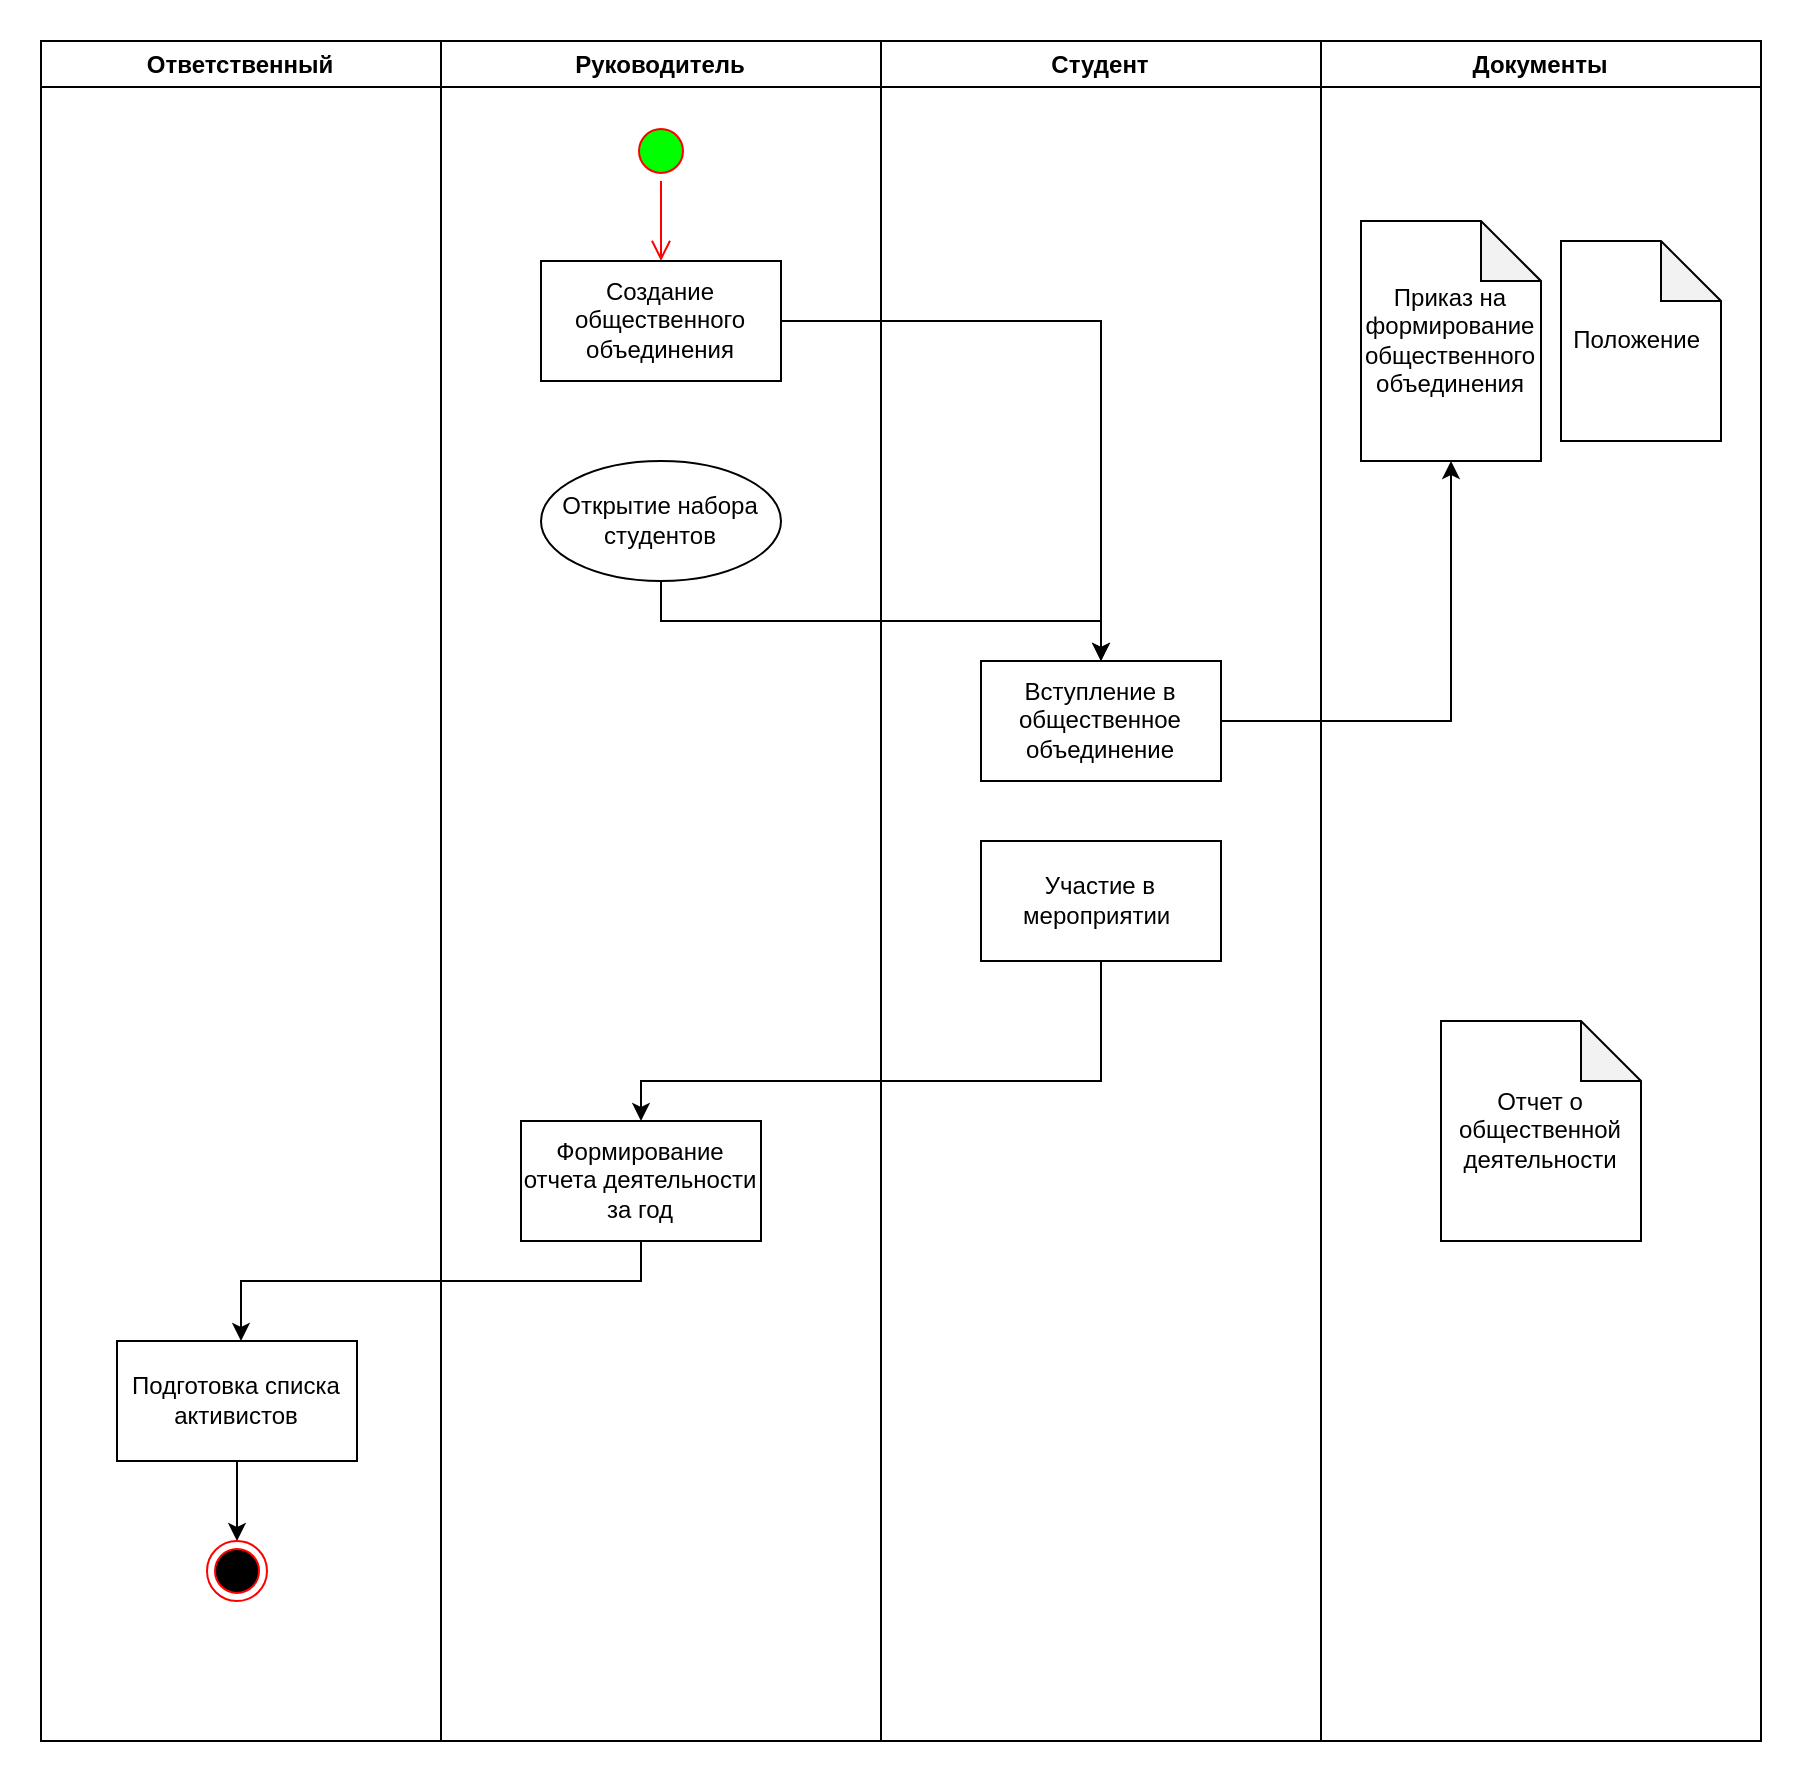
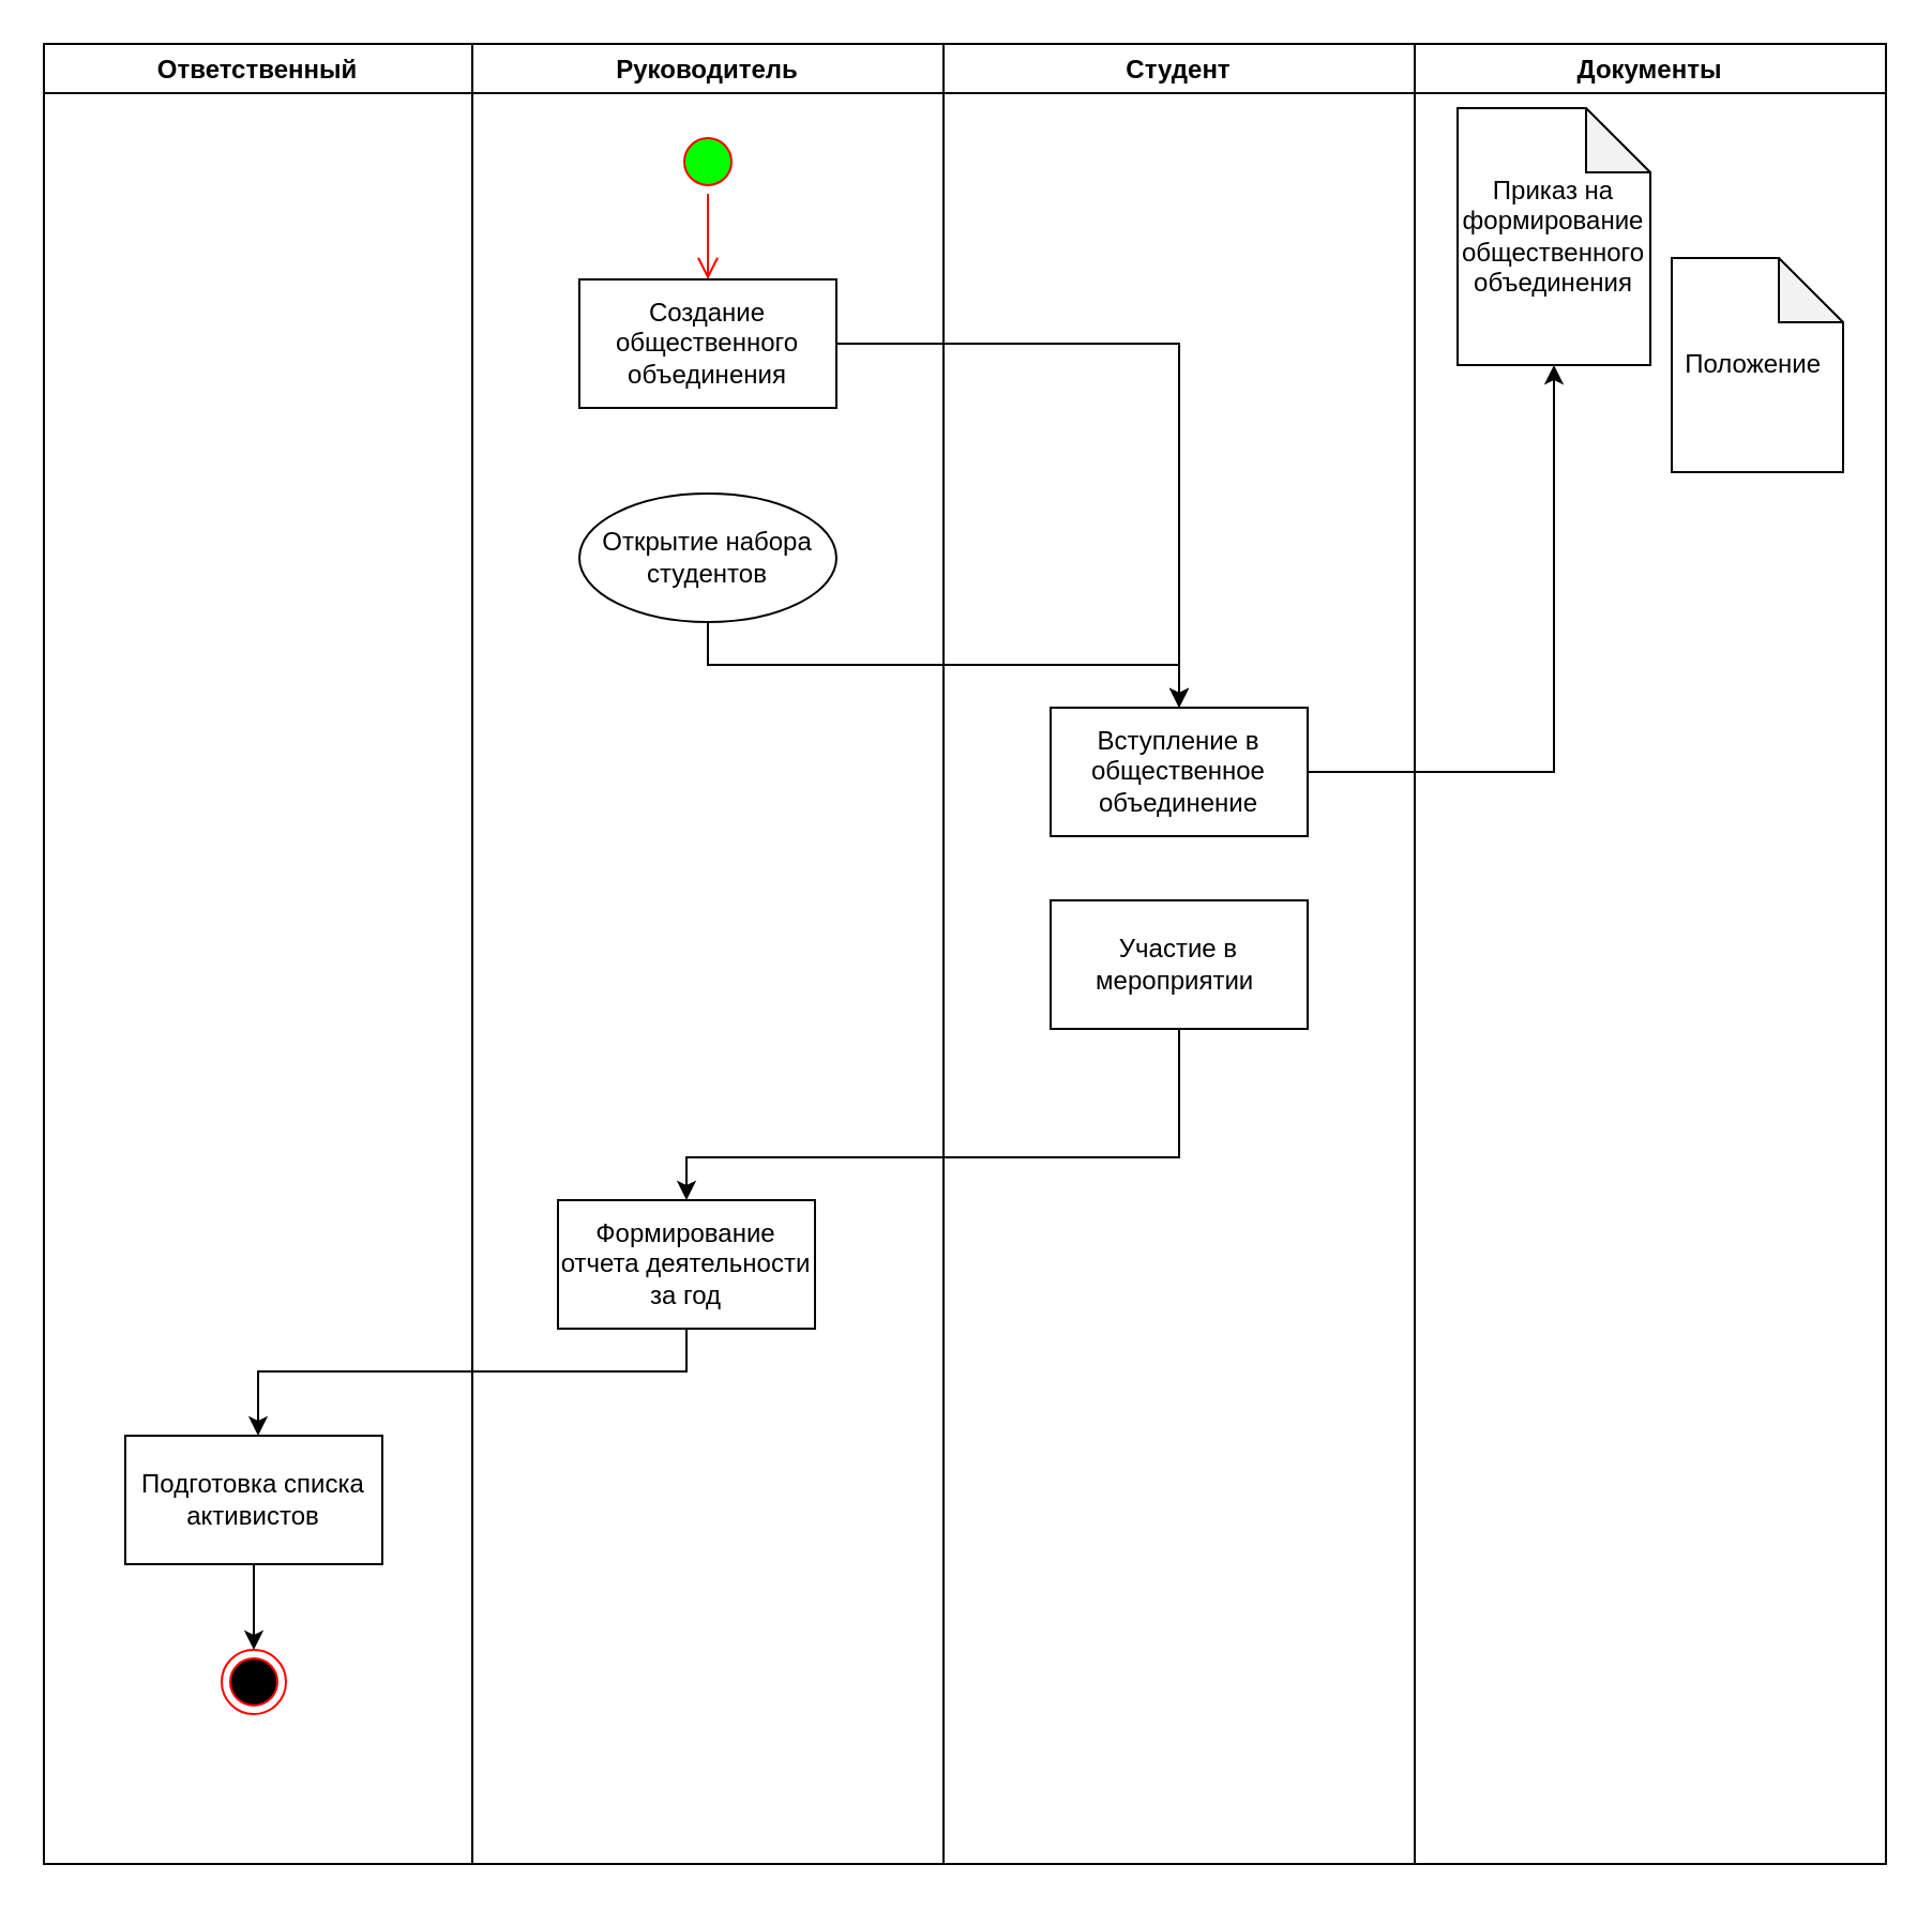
  <mxCell id="0" />
  <mxCell id="1" parent="0" />
  <mxCell id="2" value="Студент" style="swimlane;" parent="1" vertex="1"><mxGeometry x="440" y="20" width="220" height="850" as="geometry" /></mxCell>
  <mxCell id="3" value="" style="edgeStyle=orthogonalEdgeStyle;rounded=0;orthogonalLoop=1;jettySize=auto;html=1;" parent="2" source="4" target="7" edge="1"><mxGeometry relative="1" as="geometry" /></mxCell>
  <mxCell id="4" value="Вступление в общественное объединение" style="whiteSpace=wrap;html=1;fillColor=none;rounded=0;" parent="2" vertex="1"><mxGeometry x="50" y="310" width="120" height="60" as="geometry" /></mxCell>
  <mxCell id="5" value="Участие в мероприятии&amp;nbsp;" style="whiteSpace=wrap;html=1;fillColor=none;rounded=0;" parent="2" vertex="1"><mxGeometry x="50" y="400" width="120" height="60" as="geometry" /></mxCell>
  <mxCell id="6" value="Документы" style="swimlane;" parent="1" vertex="1"><mxGeometry x="660" y="20" width="220" height="850" as="geometry" /></mxCell>
- <mxCell id="7" value="Приказ на формирование общественного объединения" style="shape=note;whiteSpace=wrap;html=1;backgroundOutline=1;darkOpacity=0.05;fillColor=none;" parent="6" vertex="1"><mxGeometry x="20" y="90" width="90" height="120" as="geometry" /></mxCell>
+ <mxCell id="7" value="Приказ на формирование общественного объединения" style="shape=note;whiteSpace=wrap;html=1;backgroundOutline=1;darkOpacity=0.05;fillColor=none;" parent="6" vertex="1"><mxGeometry x="20" y="30" width="90" height="120" as="geometry" /></mxCell>
  <mxCell id="8" value="Положение&amp;nbsp;" style="shape=note;whiteSpace=wrap;html=1;backgroundOutline=1;darkOpacity=0.05;fillColor=none;" parent="6" vertex="1"><mxGeometry x="120" y="100" width="80" height="100" as="geometry" /></mxCell>
- <mxCell id="9" value="Отчет о общественной деятельности" style="shape=note;whiteSpace=wrap;html=1;backgroundOutline=1;darkOpacity=0.05;fillColor=none;" parent="6" vertex="1"><mxGeometry x="60" y="490" width="100" height="110" as="geometry" /></mxCell>
  <mxCell id="10" value="" style="edgeStyle=orthogonalEdgeStyle;rounded=0;orthogonalLoop=1;jettySize=auto;html=1;" parent="1" source="20" target="4" edge="1"><mxGeometry relative="1" as="geometry"><Array as="points"><mxPoint x="330" y="310" /><mxPoint x="550" y="310" /></Array></mxGeometry></mxCell>
  <mxCell id="11" value="" style="edgeStyle=orthogonalEdgeStyle;rounded=0;orthogonalLoop=1;jettySize=auto;html=1;" parent="1" source="5" target="22" edge="1"><mxGeometry relative="1" as="geometry"><Array as="points"><mxPoint x="550" y="540" /><mxPoint x="320" y="540" /></Array></mxGeometry></mxCell>
  <mxCell id="12" value="Ответственный" style="swimlane;fillColor=none;" parent="1" vertex="1"><mxGeometry x="20" y="20" width="200" height="850" as="geometry" /></mxCell>
  <mxCell id="13" value="" style="edgeStyle=orthogonalEdgeStyle;rounded=0;orthogonalLoop=1;jettySize=auto;html=1;strokeColor=#000000;" parent="12" source="14" edge="1"><mxGeometry relative="1" as="geometry"><mxPoint x="98" y="750" as="targetPoint" /></mxGeometry></mxCell>
  <mxCell id="14" value="Подготовка списка активистов" style="whiteSpace=wrap;html=1;fillColor=none;rounded=0;" parent="12" vertex="1"><mxGeometry x="38" y="650" width="120" height="60" as="geometry" /></mxCell>
  <mxCell id="15" value="" style="ellipse;html=1;shape=endState;fillColor=#000000;strokeColor=#ff0000;" parent="12" vertex="1"><mxGeometry x="83" y="750" width="30" height="30" as="geometry" /></mxCell>
  <mxCell id="16" value="Руководитель" style="swimlane;" parent="12" vertex="1"><mxGeometry x="200" width="220" height="850" as="geometry" /></mxCell>
  <mxCell id="17" value="" style="ellipse;html=1;shape=startState;fillColor=#00FF00;strokeColor=#ff0000;" parent="16" vertex="1"><mxGeometry x="95" y="40" width="30" height="30" as="geometry" /></mxCell>
  <mxCell id="18" value="" style="edgeStyle=orthogonalEdgeStyle;html=1;verticalAlign=bottom;endArrow=open;endSize=8;strokeColor=#ff0000;rounded=0;entryX=0.5;entryY=0;entryDx=0;entryDy=0;" parent="16" source="17" target="19" edge="1"><mxGeometry relative="1" as="geometry"><mxPoint x="110" y="130" as="targetPoint" /></mxGeometry></mxCell>
  <mxCell id="19" value="Создание общественного объединения" style="rounded=0;whiteSpace=wrap;html=1;fillColor=none;" parent="16" vertex="1"><mxGeometry x="50" y="110" width="120" height="60" as="geometry" /></mxCell>
  <mxCell id="20" value="Открытие набора студентов" style="ellipse;whiteSpace=wrap;html=1;fillColor=none;" parent="16" vertex="1"><mxGeometry x="50" y="210" width="120" height="60" as="geometry" /></mxCell>
  <mxCell id="21" value="" style="edgeStyle=orthogonalEdgeStyle;rounded=0;orthogonalLoop=1;jettySize=auto;html=1;" parent="16" source="19" target="4" edge="1"><mxGeometry relative="1" as="geometry" /></mxCell>
  <mxCell id="22" value="Формирование отчета деятельности за год" style="whiteSpace=wrap;html=1;fillColor=none;rounded=0;" parent="16" vertex="1"><mxGeometry x="40" y="540" width="120" height="60" as="geometry" /></mxCell>
  <mxCell id="23" value="" style="edgeStyle=orthogonalEdgeStyle;rounded=0;orthogonalLoop=1;jettySize=auto;html=1;strokeColor=#000000;" parent="12" source="22" target="14" edge="1"><mxGeometry relative="1" as="geometry"><Array as="points"><mxPoint x="300" y="620" /><mxPoint x="100" y="620" /></Array></mxGeometry></mxCell>
